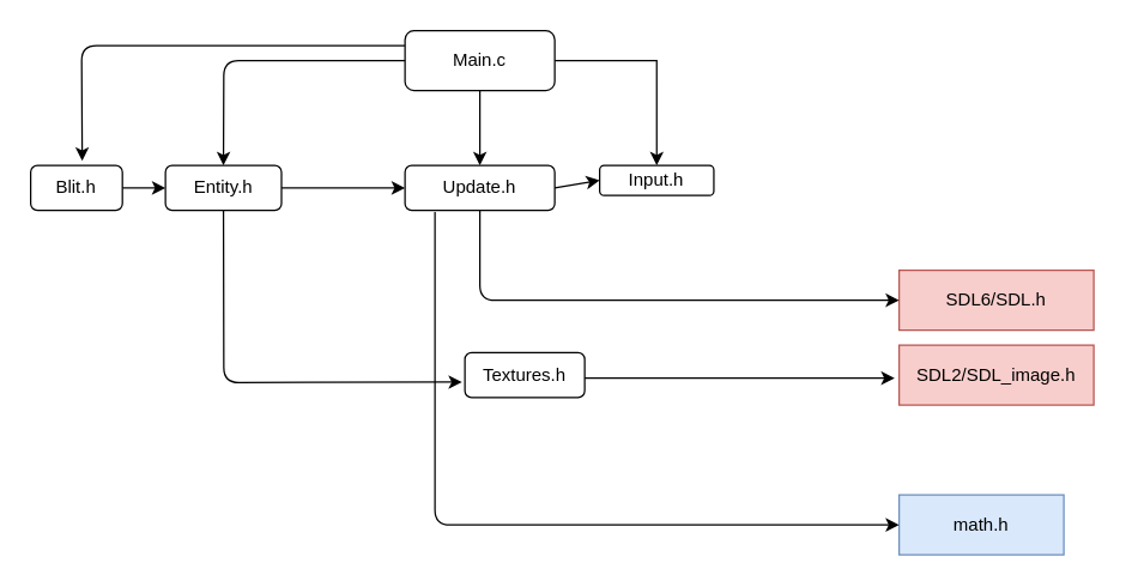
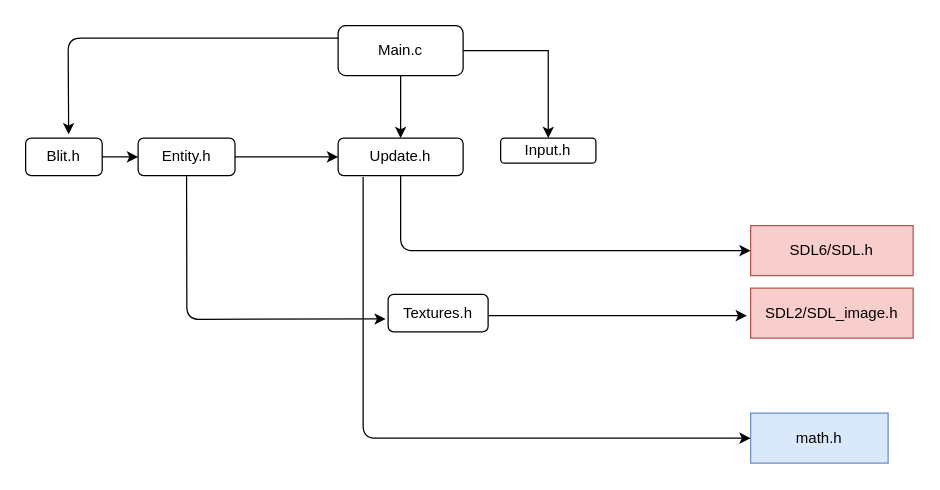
  <mxCell id="0" />
  <mxCell id="1" parent="0" />
  <mxCell id="2" style="edgeStyle=orthogonalEdgeStyle;rounded=0;orthogonalLoop=1;jettySize=auto;html=1;exitX=1;exitY=0.5;exitDx=0;exitDy=0;entryX=0.5;entryY=0;entryDx=0;entryDy=0;" edge="1" parent="1" source="3" target="9"><mxGeometry relative="1" as="geometry"><mxPoint x="440" y="40.143" as="targetPoint" /></mxGeometry></mxCell>
  <mxCell id="3" value="Main.c" style="rounded=1;whiteSpace=wrap;html=1;" vertex="1" parent="1"><mxGeometry x="270" y="20" width="100" height="40" as="geometry" /></mxCell>
  <mxCell id="4" value="SDL6/SDL.h" style="rounded=0;whiteSpace=wrap;html=1;fillColor=#f8cecc;strokeColor=#b85450;" vertex="1" parent="1"><mxGeometry x="600" y="180" width="130" height="40" as="geometry" /></mxCell>
  <mxCell id="5" value="SDL2/SDL_image.h" style="rounded=0;whiteSpace=wrap;html=1;fillColor=#f8cecc;strokeColor=#b85450;" vertex="1" parent="1"><mxGeometry x="600" y="230" width="130" height="40" as="geometry" /></mxCell>
  <mxCell id="6" value="math.h" style="rounded=0;whiteSpace=wrap;html=1;fillColor=#dae8fc;strokeColor=#6c8ebf;" vertex="1" parent="1"><mxGeometry x="600" y="330" width="110" height="40" as="geometry" /></mxCell>
  <mxCell id="7" value="Entity.h" style="rounded=1;whiteSpace=wrap;html=1;" vertex="1" parent="1"><mxGeometry x="110" y="110" width="77.5" height="30" as="geometry" /></mxCell>
  <mxCell id="8" value="Textures.h" style="rounded=1;whiteSpace=wrap;html=1;" vertex="1" parent="1"><mxGeometry x="310" y="235" width="80" height="30" as="geometry" /></mxCell>
  <mxCell id="9" value="Input.h" style="rounded=1;whiteSpace=wrap;html=1;" vertex="1" parent="1"><mxGeometry x="400" y="110" width="76.25" height="20" as="geometry" /></mxCell>
  <mxCell id="10" value="Blit.h" style="rounded=1;whiteSpace=wrap;html=1;" vertex="1" parent="1"><mxGeometry x="20" y="110" width="61.25" height="30" as="geometry" /></mxCell>
  <mxCell id="11" value="Update.h" style="rounded=1;whiteSpace=wrap;html=1;" vertex="1" parent="1"><mxGeometry x="270" y="110" width="100" height="30" as="geometry" /></mxCell>
  <mxCell id="12" value="" style="endArrow=classic;html=1;exitX=0.5;exitY=1;exitDx=0;exitDy=0;entryX=0;entryY=0.5;entryDx=0;entryDy=0;" edge="1" parent="1" source="11" target="4"><mxGeometry width="50" height="50" relative="1" as="geometry"><mxPoint x="316.25" y="260" as="sourcePoint" /><mxPoint x="356.25" y="320" as="targetPoint" /><Array as="points"><mxPoint x="320" y="200" /></Array></mxGeometry></mxCell>
  <mxCell id="13" value="" style="endArrow=classic;html=1;exitX=0.5;exitY=1;exitDx=0;exitDy=0;entryX=0.5;entryY=0;entryDx=0;entryDy=0;" edge="1" parent="1" source="3" target="11"><mxGeometry width="50" height="50" relative="1" as="geometry"><mxPoint x="310" y="60" as="sourcePoint" /><mxPoint x="612.5" y="5" as="targetPoint" /></mxGeometry></mxCell>
- <mxCell id="14" value="" style="endArrow=classic;html=1;exitX=0;exitY=0.5;exitDx=0;exitDy=0;entryX=0.5;entryY=0;entryDx=0;entryDy=0;" edge="1" parent="1" source="3" target="7"><mxGeometry width="50" height="50" relative="1" as="geometry"><mxPoint x="150" y="120" as="sourcePoint" /><mxPoint x="200" y="70" as="targetPoint" /><Array as="points"><mxPoint x="149" y="40" /></Array></mxGeometry></mxCell>
  <mxCell id="15" value="" style="endArrow=classic;html=1;exitX=0.5;exitY=1;exitDx=0;exitDy=0;entryX=-0.024;entryY=0.656;entryDx=0;entryDy=0;entryPerimeter=0;" edge="1" parent="1" source="7" target="8"><mxGeometry width="50" height="50" relative="1" as="geometry"><mxPoint x="160" y="180" as="sourcePoint" /><mxPoint x="210" y="130" as="targetPoint" /><Array as="points"><mxPoint x="149" y="255" /></Array></mxGeometry></mxCell>
  <mxCell id="16" value="" style="endArrow=classic;html=1;entryX=0.562;entryY=-0.1;entryDx=0;entryDy=0;entryPerimeter=0;exitX=0;exitY=0.25;exitDx=0;exitDy=0;" edge="1" parent="1" source="3" target="10"><mxGeometry width="50" height="50" relative="1" as="geometry"><mxPoint x="54" y="20" as="sourcePoint" /><mxPoint x="90" y="40" as="targetPoint" /><Array as="points"><mxPoint x="54" y="30" /></Array></mxGeometry></mxCell>
  <mxCell id="17" value="" style="endArrow=classic;html=1;exitX=1;exitY=0.5;exitDx=0;exitDy=0;entryX=0;entryY=0.5;entryDx=0;entryDy=0;" edge="1" parent="1" source="10" target="7"><mxGeometry width="50" height="50" relative="1" as="geometry"><mxPoint x="81.25" y="130" as="sourcePoint" /><mxPoint x="131.25" y="80" as="targetPoint" /></mxGeometry></mxCell>
  <mxCell id="18" value="" style="endArrow=classic;html=1;exitX=1;exitY=0.5;exitDx=0;exitDy=0;entryX=0;entryY=0.5;entryDx=0;entryDy=0;" edge="1" parent="1" source="7" target="11"><mxGeometry width="50" height="50" relative="1" as="geometry"><mxPoint x="310" y="180" as="sourcePoint" /><mxPoint x="190" y="100" as="targetPoint" /></mxGeometry></mxCell>
- <mxCell id="19" value="" style="endArrow=classic;html=1;entryX=0;entryY=0.5;entryDx=0;entryDy=0;exitX=1;exitY=0.5;exitDx=0;exitDy=0;" edge="1" parent="1" source="11" target="9"><mxGeometry width="50" height="50" relative="1" as="geometry"><mxPoint x="370" y="130" as="sourcePoint" /><mxPoint x="420" y="80" as="targetPoint" /></mxGeometry></mxCell>
  <mxCell id="20" value="" style="endArrow=classic;html=1;entryX=0;entryY=0.5;entryDx=0;entryDy=0;" edge="1" parent="1" target="6"><mxGeometry width="50" height="50" relative="1" as="geometry"><mxPoint x="290" y="141" as="sourcePoint" /><mxPoint x="290" y="350" as="targetPoint" /><Array as="points"><mxPoint x="290" y="350" /></Array></mxGeometry></mxCell>
  <mxCell id="21" value="" style="endArrow=classic;html=1;" edge="1" parent="1"><mxGeometry width="50" height="50" relative="1" as="geometry"><mxPoint x="390" y="252" as="sourcePoint" /><mxPoint x="597" y="252" as="targetPoint" /></mxGeometry></mxCell>
